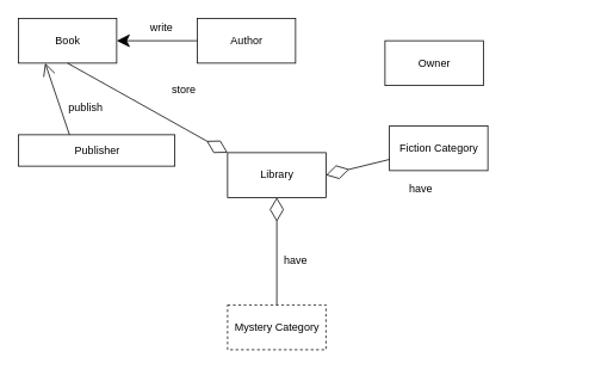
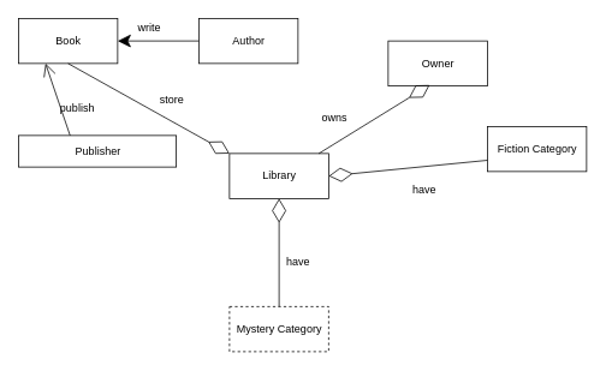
  <mxCell id="0" />
  <mxCell id="1" parent="0" />
  <mxCell id="2" value="Book" style="html=1;" vertex="1" parent="1"><mxGeometry x="20" y="20" width="110" height="50" as="geometry" /></mxCell>
  <mxCell id="3" value="Author" style="html=1;" vertex="1" parent="1"><mxGeometry x="220" y="20" width="110" height="50" as="geometry" /></mxCell>
  <mxCell id="4" value="Owner" style="html=1;" vertex="1" parent="1"><mxGeometry x="430" y="45" width="110" height="50" as="geometry" /></mxCell>
  <mxCell id="5" value="Publisher" style="html=1;" vertex="1" parent="1"><mxGeometry x="20" y="150" width="175" height="35" as="geometry" /></mxCell>
  <mxCell id="6" value="Library" style="html=1;" vertex="1" parent="1"><mxGeometry x="254" y="170" width="110" height="50" as="geometry" /></mxCell>
- <mxCell id="7" value="Fiction Category" style="html=1;" vertex="1" parent="1"><mxGeometry x="435" y="140" width="110" height="50" as="geometry" /></mxCell>
+ <mxCell id="7" value="Fiction Category" style="html=1;" vertex="1" parent="1"><mxGeometry x="540" y="140" width="110" height="50" as="geometry" /></mxCell>
  <mxCell id="8" value="Mystery Category" style="html=1;dashed=1;" vertex="1" parent="1"><mxGeometry x="254" y="340" width="110" height="50" as="geometry" /></mxCell>
+ <mxCell id="9" value="" style="endArrow=diamondThin;endFill=0;endSize=24;html=1;entryX=0.418;entryY=0.98;entryDx=0;entryDy=0;entryPerimeter=0;exitX=0.9;exitY=0;exitDx=0;exitDy=0;exitPerimeter=0;" edge="1" parent="1" source="6" target="4"><mxGeometry width="160" relative="1" as="geometry"><mxPoint x="310" y="120" as="sourcePoint" /><mxPoint x="470" y="120" as="targetPoint" /></mxGeometry></mxCell>
  <mxCell id="10" value="" style="endArrow=diamondThin;endFill=0;endSize=24;html=1;entryX=0;entryY=0;entryDx=0;entryDy=0;exitX=0.5;exitY=1;exitDx=0;exitDy=0;" edge="1" parent="1" source="2" target="6"><mxGeometry width="160" relative="1" as="geometry"><mxPoint x="80" y="110" as="sourcePoint" /><mxPoint x="240" y="110" as="targetPoint" /></mxGeometry></mxCell>
  <mxCell id="11" value="" style="endArrow=open;endFill=1;endSize=12;html=1;exitX=0.327;exitY=0;exitDx=0;exitDy=0;exitPerimeter=0;" edge="1" parent="1" source="5"><mxGeometry width="160" relative="1" as="geometry"><mxPoint x="20" y="290" as="sourcePoint" /><mxPoint x="50" y="70" as="targetPoint" /></mxGeometry></mxCell>
  <mxCell id="12" value="" style="endArrow=diamondThin;endFill=0;endSize=24;html=1;entryX=0.5;entryY=1;entryDx=0;entryDy=0;exitX=0.5;exitY=0;exitDx=0;exitDy=0;" edge="1" parent="1" source="8" target="6"><mxGeometry width="160" relative="1" as="geometry"><mxPoint x="150" y="290" as="sourcePoint" /><mxPoint x="310" y="290" as="targetPoint" /></mxGeometry></mxCell>
  <mxCell id="13" value="" style="endArrow=diamondThin;endFill=0;endSize=24;html=1;entryX=1;entryY=0.5;entryDx=0;entryDy=0;exitX=0;exitY=0.75;exitDx=0;exitDy=0;" edge="1" parent="1" source="7" target="6"><mxGeometry width="160" relative="1" as="geometry"><mxPoint x="500" y="280" as="sourcePoint" /><mxPoint x="660" y="280" as="targetPoint" /></mxGeometry></mxCell>
- <mxCell id="14" value="publish" style="text;html=1;align=center;verticalAlign=middle;resizable=0;points=[];autosize=1;" vertex="1" parent="1"><mxGeometry x="70" y="110" width="50" height="20" as="geometry" /></mxCell>
- <mxCell id="15" value="write&lt;br&gt;" style="text;html=1;align=center;verticalAlign=middle;resizable=0;points=[];autosize=1;" vertex="1" parent="1"><mxGeometry x="160" y="20" width="40" height="20" as="geometry" /></mxCell>
+ <mxCell id="14" value="publish" style="text;html=1;align=center;verticalAlign=middle;resizable=0;points=[];autosize=1;" vertex="1" parent="1"><mxGeometry x="60" y="110" width="50" height="20" as="geometry" /></mxCell>
+ <mxCell id="15" value="write&lt;br&gt;" style="text;html=1;align=center;verticalAlign=middle;resizable=0;points=[];autosize=1;" vertex="1" parent="1"><mxGeometry x="145" y="20" width="40" height="20" as="geometry" /></mxCell>
  <mxCell id="16" value="" style="endArrow=classic;endFill=1;endSize=12;html=1;exitX=0;exitY=0.5;exitDx=0;exitDy=0;entryX=1;entryY=0.5;entryDx=0;entryDy=0;" edge="1" parent="1" source="3" target="2"><mxGeometry width="160" relative="1" as="geometry"><mxPoint x="220" y="140" as="sourcePoint" /><mxPoint x="214.03" y="60" as="targetPoint" /></mxGeometry></mxCell>
- <mxCell id="17" value="store" style="text;html=1;align=center;verticalAlign=middle;resizable=0;points=[];autosize=1;" vertex="1" parent="1"><mxGeometry x="185" y="90" width="40" height="20" as="geometry" /></mxCell>
+ <mxCell id="17" value="store" style="text;html=1;align=center;verticalAlign=middle;resizable=0;points=[];autosize=1;" vertex="1" parent="1"><mxGeometry x="170" y="100" width="40" height="20" as="geometry" /></mxCell>
+ <mxCell id="18" value="owns" style="text;html=1;align=center;verticalAlign=middle;resizable=0;points=[];autosize=1;" vertex="1" parent="1"><mxGeometry x="350" y="120" width="40" height="20" as="geometry" /></mxCell>
  <mxCell id="19" value="have" style="text;html=1;align=center;verticalAlign=middle;resizable=0;points=[];autosize=1;" vertex="1" parent="1"><mxGeometry x="450" y="200" width="40" height="20" as="geometry" /></mxCell>
  <mxCell id="20" value="have" style="text;html=1;align=center;verticalAlign=middle;resizable=0;points=[];autosize=1;" vertex="1" parent="1"><mxGeometry x="310" y="280" width="40" height="20" as="geometry" /></mxCell>
